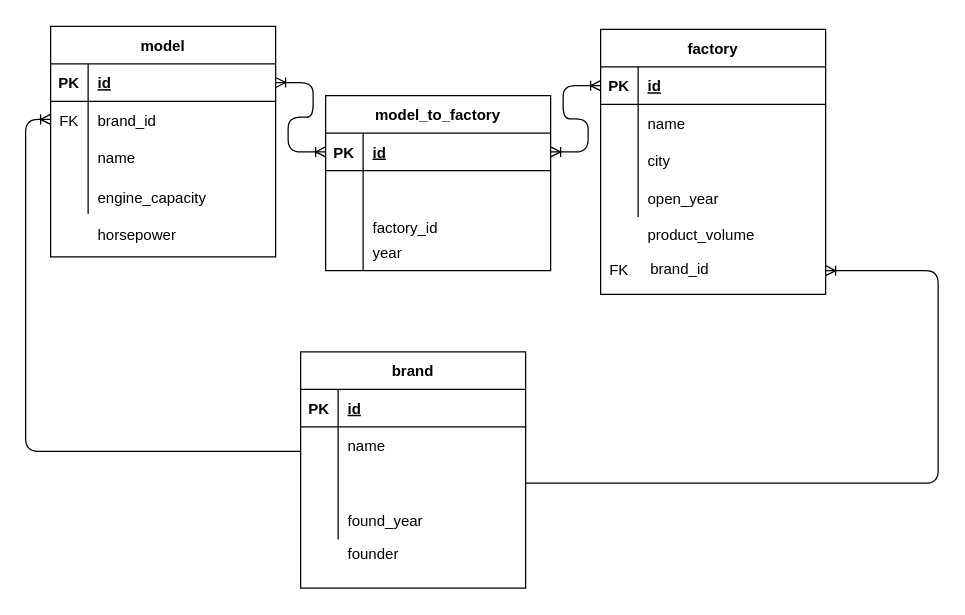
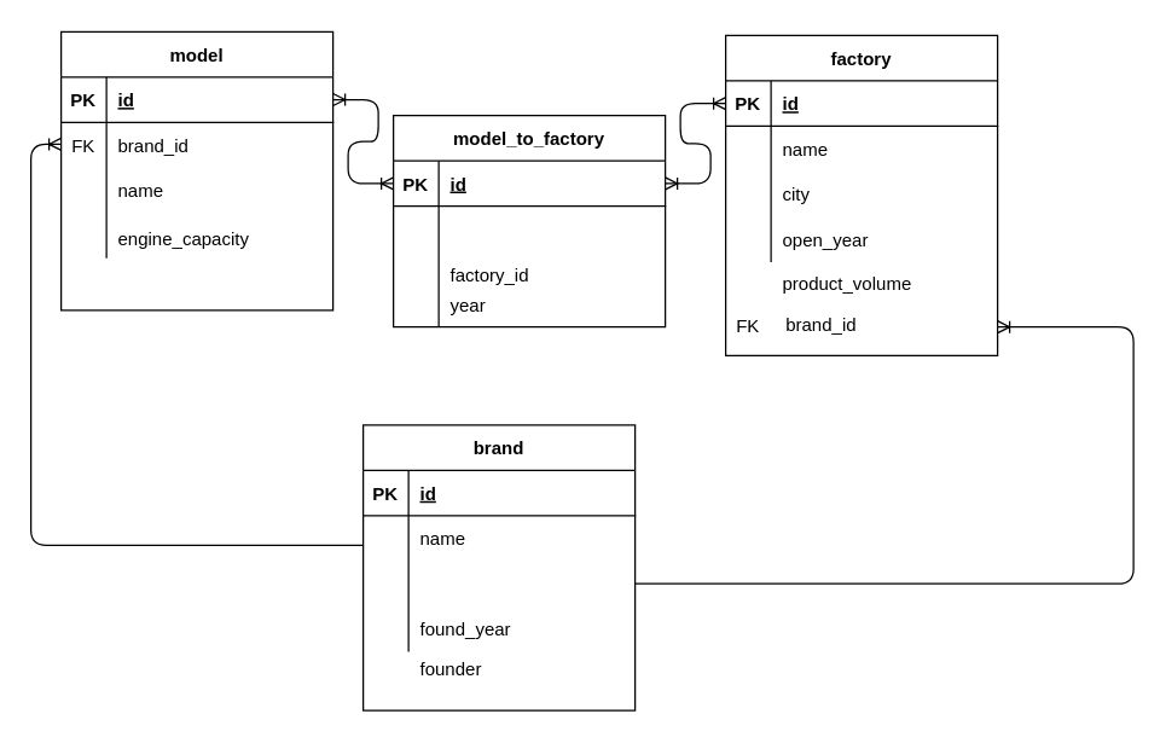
  <mxCell id="0" />
  <mxCell id="1" parent="0" />
  <mxCell id="2" value="brand" style="shape=table;startSize=30;container=1;collapsible=1;childLayout=tableLayout;fixedRows=1;rowLines=0;fontStyle=1;align=center;resizeLast=1;" parent="1" vertex="1"><mxGeometry x="240" y="281" width="180" height="189" as="geometry" /></mxCell>
  <mxCell id="3" value="" style="shape=partialRectangle;collapsible=0;dropTarget=0;pointerEvents=0;fillColor=none;top=0;left=0;bottom=1;right=0;points=[[0,0.5],[1,0.5]];portConstraint=eastwest;" parent="2" vertex="1"><mxGeometry y="30" width="180" height="30" as="geometry" /></mxCell>
  <mxCell id="4" value="PK" style="shape=partialRectangle;connectable=0;fillColor=none;top=0;left=0;bottom=0;right=0;fontStyle=1;overflow=hidden;" parent="3" vertex="1"><mxGeometry width="30" height="30" as="geometry"><mxRectangle width="30" height="30" as="alternateBounds" /></mxGeometry></mxCell>
  <mxCell id="5" value="id" style="shape=partialRectangle;connectable=0;fillColor=none;top=0;left=0;bottom=0;right=0;align=left;spacingLeft=6;fontStyle=5;overflow=hidden;" parent="3" vertex="1"><mxGeometry x="30" width="150" height="30" as="geometry"><mxRectangle width="150" height="30" as="alternateBounds" /></mxGeometry></mxCell>
  <mxCell id="6" value="" style="shape=partialRectangle;collapsible=0;dropTarget=0;pointerEvents=0;fillColor=none;top=0;left=0;bottom=0;right=0;points=[[0,0.5],[1,0.5]];portConstraint=eastwest;" parent="2" vertex="1"><mxGeometry y="60" width="180" height="30" as="geometry" /></mxCell>
  <mxCell id="7" value="" style="shape=partialRectangle;connectable=0;fillColor=none;top=0;left=0;bottom=0;right=0;editable=1;overflow=hidden;" parent="6" vertex="1"><mxGeometry width="30" height="30" as="geometry"><mxRectangle width="30" height="30" as="alternateBounds" /></mxGeometry></mxCell>
  <mxCell id="8" value="name" style="shape=partialRectangle;connectable=0;fillColor=none;top=0;left=0;bottom=0;right=0;align=left;spacingLeft=6;overflow=hidden;" parent="6" vertex="1"><mxGeometry x="30" width="150" height="30" as="geometry"><mxRectangle width="150" height="30" as="alternateBounds" /></mxGeometry></mxCell>
  <mxCell id="9" value="" style="shape=partialRectangle;collapsible=0;dropTarget=0;pointerEvents=0;fillColor=none;top=0;left=0;bottom=0;right=0;points=[[0,0.5],[1,0.5]];portConstraint=eastwest;" parent="2" vertex="1"><mxGeometry y="90" width="180" height="30" as="geometry" /></mxCell>
  <mxCell id="10" value="" style="shape=partialRectangle;connectable=0;fillColor=none;top=0;left=0;bottom=0;right=0;editable=1;overflow=hidden;" parent="9" vertex="1"><mxGeometry width="30" height="30" as="geometry"><mxRectangle width="30" height="30" as="alternateBounds" /></mxGeometry></mxCell>
  <mxCell id="11" value="" style="shape=partialRectangle;collapsible=0;dropTarget=0;pointerEvents=0;fillColor=none;top=0;left=0;bottom=0;right=0;points=[[0,0.5],[1,0.5]];portConstraint=eastwest;" parent="2" vertex="1"><mxGeometry y="120" width="180" height="30" as="geometry" /></mxCell>
  <mxCell id="12" value="" style="shape=partialRectangle;connectable=0;fillColor=none;top=0;left=0;bottom=0;right=0;editable=1;overflow=hidden;" parent="11" vertex="1"><mxGeometry width="30" height="30" as="geometry"><mxRectangle width="30" height="30" as="alternateBounds" /></mxGeometry></mxCell>
  <mxCell id="13" value="found_year" style="shape=partialRectangle;connectable=0;fillColor=none;top=0;left=0;bottom=0;right=0;align=left;spacingLeft=6;overflow=hidden;" parent="11" vertex="1"><mxGeometry x="30" width="150" height="30" as="geometry"><mxRectangle width="150" height="30" as="alternateBounds" /></mxGeometry></mxCell>
  <mxCell id="14" value="factory" style="shape=table;startSize=30;container=1;collapsible=1;childLayout=tableLayout;fixedRows=1;rowLines=0;fontStyle=1;align=center;resizeLast=1;" parent="1" vertex="1"><mxGeometry x="480" y="23" width="180" height="212" as="geometry" /></mxCell>
  <mxCell id="15" value="" style="shape=partialRectangle;collapsible=0;dropTarget=0;pointerEvents=0;fillColor=none;top=0;left=0;bottom=1;right=0;points=[[0,0.5],[1,0.5]];portConstraint=eastwest;" parent="14" vertex="1"><mxGeometry y="30" width="180" height="30" as="geometry" /></mxCell>
  <mxCell id="16" value="PK" style="shape=partialRectangle;connectable=0;fillColor=none;top=0;left=0;bottom=0;right=0;fontStyle=1;overflow=hidden;" parent="15" vertex="1"><mxGeometry width="30" height="30" as="geometry"><mxRectangle width="30" height="30" as="alternateBounds" /></mxGeometry></mxCell>
  <mxCell id="17" value="id" style="shape=partialRectangle;connectable=0;fillColor=none;top=0;left=0;bottom=0;right=0;align=left;spacingLeft=6;fontStyle=5;overflow=hidden;" parent="15" vertex="1"><mxGeometry x="30" width="150" height="30" as="geometry"><mxRectangle width="150" height="30" as="alternateBounds" /></mxGeometry></mxCell>
  <mxCell id="18" value="" style="shape=partialRectangle;collapsible=0;dropTarget=0;pointerEvents=0;fillColor=none;top=0;left=0;bottom=0;right=0;points=[[0,0.5],[1,0.5]];portConstraint=eastwest;" parent="14" vertex="1"><mxGeometry y="60" width="180" height="30" as="geometry" /></mxCell>
  <mxCell id="19" value="" style="shape=partialRectangle;connectable=0;fillColor=none;top=0;left=0;bottom=0;right=0;editable=1;overflow=hidden;" parent="18" vertex="1"><mxGeometry width="30" height="30" as="geometry"><mxRectangle width="30" height="30" as="alternateBounds" /></mxGeometry></mxCell>
  <mxCell id="20" value="name" style="shape=partialRectangle;connectable=0;fillColor=none;top=0;left=0;bottom=0;right=0;align=left;spacingLeft=6;overflow=hidden;" parent="18" vertex="1"><mxGeometry x="30" width="150" height="30" as="geometry"><mxRectangle width="150" height="30" as="alternateBounds" /></mxGeometry></mxCell>
  <mxCell id="21" value="" style="shape=partialRectangle;collapsible=0;dropTarget=0;pointerEvents=0;fillColor=none;top=0;left=0;bottom=0;right=0;points=[[0,0.5],[1,0.5]];portConstraint=eastwest;" parent="14" vertex="1"><mxGeometry y="90" width="180" height="30" as="geometry" /></mxCell>
  <mxCell id="22" value="" style="shape=partialRectangle;connectable=0;fillColor=none;top=0;left=0;bottom=0;right=0;editable=1;overflow=hidden;" parent="21" vertex="1"><mxGeometry width="30" height="30" as="geometry"><mxRectangle width="30" height="30" as="alternateBounds" /></mxGeometry></mxCell>
  <mxCell id="23" value="city" style="shape=partialRectangle;connectable=0;fillColor=none;top=0;left=0;bottom=0;right=0;align=left;spacingLeft=6;overflow=hidden;" parent="21" vertex="1"><mxGeometry x="30" width="150" height="30" as="geometry"><mxRectangle width="150" height="30" as="alternateBounds" /></mxGeometry></mxCell>
  <mxCell id="24" value="" style="shape=partialRectangle;collapsible=0;dropTarget=0;pointerEvents=0;fillColor=none;top=0;left=0;bottom=0;right=0;points=[[0,0.5],[1,0.5]];portConstraint=eastwest;" parent="14" vertex="1"><mxGeometry y="120" width="180" height="30" as="geometry" /></mxCell>
  <mxCell id="25" value="" style="shape=partialRectangle;connectable=0;fillColor=none;top=0;left=0;bottom=0;right=0;editable=1;overflow=hidden;" parent="24" vertex="1"><mxGeometry width="30" height="30" as="geometry"><mxRectangle width="30" height="30" as="alternateBounds" /></mxGeometry></mxCell>
  <mxCell id="26" value="open_year" style="shape=partialRectangle;connectable=0;fillColor=none;top=0;left=0;bottom=0;right=0;align=left;spacingLeft=6;overflow=hidden;" parent="24" vertex="1"><mxGeometry x="30" width="150" height="30" as="geometry"><mxRectangle width="150" height="30" as="alternateBounds" /></mxGeometry></mxCell>
  <mxCell id="27" value="model" style="shape=table;startSize=30;container=1;collapsible=1;childLayout=tableLayout;fixedRows=1;rowLines=0;fontStyle=1;align=center;resizeLast=1;" parent="1" vertex="1"><mxGeometry x="40" y="20.5" width="180" height="184.5" as="geometry" /></mxCell>
  <mxCell id="28" value="" style="shape=partialRectangle;collapsible=0;dropTarget=0;pointerEvents=0;fillColor=none;top=0;left=0;bottom=1;right=0;points=[[0,0.5],[1,0.5]];portConstraint=eastwest;" parent="27" vertex="1"><mxGeometry y="30" width="180" height="30" as="geometry" /></mxCell>
  <mxCell id="29" value="PK" style="shape=partialRectangle;connectable=0;fillColor=none;top=0;left=0;bottom=0;right=0;fontStyle=1;overflow=hidden;" parent="28" vertex="1"><mxGeometry width="30" height="30" as="geometry"><mxRectangle width="30" height="30" as="alternateBounds" /></mxGeometry></mxCell>
  <mxCell id="30" value="id" style="shape=partialRectangle;connectable=0;fillColor=none;top=0;left=0;bottom=0;right=0;align=left;spacingLeft=6;fontStyle=5;overflow=hidden;" parent="28" vertex="1"><mxGeometry x="30" width="150" height="30" as="geometry"><mxRectangle width="150" height="30" as="alternateBounds" /></mxGeometry></mxCell>
  <mxCell id="31" value="" style="shape=partialRectangle;collapsible=0;dropTarget=0;pointerEvents=0;fillColor=none;top=0;left=0;bottom=0;right=0;points=[[0,0.5],[1,0.5]];portConstraint=eastwest;" parent="27" vertex="1"><mxGeometry y="60" width="180" height="30" as="geometry" /></mxCell>
  <mxCell id="32" value="FK" style="shape=partialRectangle;connectable=0;fillColor=none;top=0;left=0;bottom=0;right=0;editable=1;overflow=hidden;" parent="31" vertex="1"><mxGeometry width="30" height="30" as="geometry"><mxRectangle width="30" height="30" as="alternateBounds" /></mxGeometry></mxCell>
  <mxCell id="33" value="brand_id" style="shape=partialRectangle;connectable=0;fillColor=none;top=0;left=0;bottom=0;right=0;align=left;spacingLeft=6;overflow=hidden;" parent="31" vertex="1"><mxGeometry x="30" width="150" height="30" as="geometry"><mxRectangle width="150" height="30" as="alternateBounds" /></mxGeometry></mxCell>
  <mxCell id="34" value="" style="shape=partialRectangle;collapsible=0;dropTarget=0;pointerEvents=0;fillColor=none;top=0;left=0;bottom=0;right=0;points=[[0,0.5],[1,0.5]];portConstraint=eastwest;" parent="27" vertex="1"><mxGeometry y="90" width="180" height="30" as="geometry" /></mxCell>
  <mxCell id="35" value="" style="shape=partialRectangle;connectable=0;fillColor=none;top=0;left=0;bottom=0;right=0;editable=1;overflow=hidden;" parent="34" vertex="1"><mxGeometry width="30" height="30" as="geometry"><mxRectangle width="30" height="30" as="alternateBounds" /></mxGeometry></mxCell>
  <mxCell id="36" value="name" style="shape=partialRectangle;connectable=0;fillColor=none;top=0;left=0;bottom=0;right=0;align=left;spacingLeft=6;overflow=hidden;" parent="34" vertex="1"><mxGeometry x="30" width="150" height="30" as="geometry"><mxRectangle width="150" height="30" as="alternateBounds" /></mxGeometry></mxCell>
  <mxCell id="37" value="" style="shape=partialRectangle;collapsible=0;dropTarget=0;pointerEvents=0;fillColor=none;top=0;left=0;bottom=0;right=0;points=[[0,0.5],[1,0.5]];portConstraint=eastwest;" parent="27" vertex="1"><mxGeometry y="120" width="180" height="30" as="geometry" /></mxCell>
  <mxCell id="38" value="" style="shape=partialRectangle;connectable=0;fillColor=none;top=0;left=0;bottom=0;right=0;editable=1;overflow=hidden;" parent="37" vertex="1"><mxGeometry width="30" height="30" as="geometry"><mxRectangle width="30" height="30" as="alternateBounds" /></mxGeometry></mxCell>
  <mxCell id="39" value="" style="shape=partialRectangle;connectable=0;fillColor=none;top=0;left=0;bottom=0;right=0;align=left;spacingLeft=6;overflow=hidden;" parent="37" vertex="1"><mxGeometry x="30" width="150" height="30" as="geometry"><mxRectangle width="150" height="30" as="alternateBounds" /></mxGeometry></mxCell>
  <mxCell id="40" value="model_to_factory" style="shape=table;startSize=30;container=1;collapsible=1;childLayout=tableLayout;fixedRows=1;rowLines=0;fontStyle=1;align=center;resizeLast=1;" parent="1" vertex="1"><mxGeometry x="260" y="76" width="180" height="140" as="geometry" /></mxCell>
  <mxCell id="41" value="" style="shape=partialRectangle;collapsible=0;dropTarget=0;pointerEvents=0;fillColor=none;top=0;left=0;bottom=1;right=0;points=[[0,0.5],[1,0.5]];portConstraint=eastwest;" parent="40" vertex="1"><mxGeometry y="30" width="180" height="30" as="geometry" /></mxCell>
  <mxCell id="42" value="PK" style="shape=partialRectangle;connectable=0;fillColor=none;top=0;left=0;bottom=0;right=0;fontStyle=1;overflow=hidden;" parent="41" vertex="1"><mxGeometry width="30" height="30" as="geometry"><mxRectangle width="30" height="30" as="alternateBounds" /></mxGeometry></mxCell>
  <mxCell id="43" value="id" style="shape=partialRectangle;connectable=0;fillColor=none;top=0;left=0;bottom=0;right=0;align=left;spacingLeft=6;fontStyle=5;overflow=hidden;" parent="41" vertex="1"><mxGeometry x="30" width="150" height="30" as="geometry"><mxRectangle width="150" height="30" as="alternateBounds" /></mxGeometry></mxCell>
  <mxCell id="44" value="" style="shape=partialRectangle;collapsible=0;dropTarget=0;pointerEvents=0;fillColor=none;top=0;left=0;bottom=0;right=0;points=[[0,0.5],[1,0.5]];portConstraint=eastwest;" parent="40" vertex="1"><mxGeometry y="60" width="180" height="30" as="geometry" /></mxCell>
  <mxCell id="45" value="" style="shape=partialRectangle;connectable=0;fillColor=none;top=0;left=0;bottom=0;right=0;editable=1;overflow=hidden;" parent="44" vertex="1"><mxGeometry width="30" height="30" as="geometry"><mxRectangle width="30" height="30" as="alternateBounds" /></mxGeometry></mxCell>
  <mxCell id="46" value="" style="shape=partialRectangle;collapsible=0;dropTarget=0;pointerEvents=0;fillColor=none;top=0;left=0;bottom=0;right=0;points=[[0,0.5],[1,0.5]];portConstraint=eastwest;" parent="40" vertex="1"><mxGeometry y="90" width="180" height="30" as="geometry" /></mxCell>
  <mxCell id="47" value="" style="shape=partialRectangle;connectable=0;fillColor=none;top=0;left=0;bottom=0;right=0;editable=1;overflow=hidden;" parent="46" vertex="1"><mxGeometry width="30" height="30" as="geometry"><mxRectangle width="30" height="30" as="alternateBounds" /></mxGeometry></mxCell>
  <mxCell id="48" value="factory_id" style="shape=partialRectangle;connectable=0;fillColor=none;top=0;left=0;bottom=0;right=0;align=left;spacingLeft=6;overflow=hidden;" parent="46" vertex="1"><mxGeometry x="30" width="150" height="30" as="geometry"><mxRectangle width="150" height="30" as="alternateBounds" /></mxGeometry></mxCell>
  <mxCell id="49" value="" style="shape=partialRectangle;collapsible=0;dropTarget=0;pointerEvents=0;fillColor=none;top=0;left=0;bottom=0;right=0;points=[[0,0.5],[1,0.5]];portConstraint=eastwest;" parent="40" vertex="1"><mxGeometry y="120" width="180" height="20" as="geometry" /></mxCell>
  <mxCell id="50" value="" style="shape=partialRectangle;connectable=0;fillColor=none;top=0;left=0;bottom=0;right=0;editable=1;overflow=hidden;" parent="49" vertex="1"><mxGeometry width="30" height="20" as="geometry"><mxRectangle width="30" height="20" as="alternateBounds" /></mxGeometry></mxCell>
  <mxCell id="51" value="" style="shape=partialRectangle;connectable=0;fillColor=none;top=0;left=0;bottom=0;right=0;align=left;spacingLeft=6;overflow=hidden;" parent="49" vertex="1"><mxGeometry x="30" width="150" height="20" as="geometry"><mxRectangle width="150" height="20" as="alternateBounds" /></mxGeometry></mxCell>
  <mxCell id="52" value="" style="edgeStyle=entityRelationEdgeStyle;fontSize=12;html=1;endArrow=ERoneToMany;startArrow=ERoneToMany;entryX=1;entryY=0.5;entryDx=0;entryDy=0;exitX=0;exitY=0.5;exitDx=0;exitDy=0;" parent="1" source="41" target="28" edge="1"><mxGeometry width="100" height="100" relative="1" as="geometry"><mxPoint x="140" y="775" as="sourcePoint" /><mxPoint x="240" y="675" as="targetPoint" /></mxGeometry></mxCell>
- <mxCell id="53" value="horsepower" style="shape=partialRectangle;connectable=0;fillColor=none;top=0;left=0;bottom=0;right=0;align=left;spacingLeft=6;overflow=hidden;" parent="1" vertex="1"><mxGeometry x="70" y="172" width="150" height="30" as="geometry" /></mxCell>
  <mxCell id="54" value="" style="edgeStyle=entityRelationEdgeStyle;fontSize=12;html=1;endArrow=ERoneToMany;startArrow=ERoneToMany;entryX=0;entryY=0.5;entryDx=0;entryDy=0;exitX=1;exitY=0.5;exitDx=0;exitDy=0;" parent="1" source="41" target="15" edge="1"><mxGeometry width="100" height="100" relative="1" as="geometry"><mxPoint x="270" y="131" as="sourcePoint" /><mxPoint x="230" y="80" as="targetPoint" /></mxGeometry></mxCell>
  <mxCell id="55" value="product_volume" style="shape=partialRectangle;connectable=0;fillColor=none;top=0;left=0;bottom=0;right=0;align=left;spacingLeft=6;overflow=hidden;" parent="1" vertex="1"><mxGeometry x="510" y="172" width="150" height="30" as="geometry" /></mxCell>
  <mxCell id="56" value="founder" style="shape=partialRectangle;connectable=0;fillColor=none;top=0;left=0;bottom=0;right=0;align=left;spacingLeft=6;overflow=hidden;" parent="1" vertex="1"><mxGeometry x="270" y="427" width="150" height="30" as="geometry" /></mxCell>
  <mxCell id="57" value="engine_capacity" style="shape=partialRectangle;connectable=0;fillColor=none;top=0;left=0;bottom=0;right=0;align=left;spacingLeft=6;overflow=hidden;" parent="1" vertex="1"><mxGeometry x="70" y="142" width="150" height="30" as="geometry" /></mxCell>
  <mxCell id="58" value="" style="edgeStyle=orthogonalEdgeStyle;fontSize=12;html=1;endArrow=ERoneToMany;startArrow=none;endFill=0;startFill=0;" parent="1" edge="1"><mxGeometry width="100" height="100" relative="1" as="geometry"><mxPoint x="240" y="360.5" as="sourcePoint" /><mxPoint x="40" y="95" as="targetPoint" /><Array as="points"><mxPoint x="240" y="360.5" /><mxPoint x="20" y="360.5" /><mxPoint x="20" y="95.5" /></Array></mxGeometry></mxCell>
  <mxCell id="59" value="year" style="shape=partialRectangle;connectable=0;fillColor=none;top=0;left=0;bottom=0;right=0;align=left;spacingLeft=6;overflow=hidden;" parent="1" vertex="1"><mxGeometry x="290" y="186" width="150" height="30" as="geometry"><mxRectangle width="150" height="30" as="alternateBounds" /></mxGeometry></mxCell>
  <mxCell id="60" value="brand_id" style="text;html=1;align=center;verticalAlign=middle;resizable=0;points=[];autosize=1;strokeColor=none;" parent="1" vertex="1"><mxGeometry x="513" y="205" width="60" height="20" as="geometry" /></mxCell>
  <mxCell id="61" value="" style="edgeStyle=orthogonalEdgeStyle;fontSize=12;html=1;endArrow=ERoneToMany;startArrow=none;endFill=0;startFill=0;entryX=1;entryY=0.5;entryDx=0;entryDy=0;exitX=1;exitY=0.5;exitDx=0;exitDy=0;" parent="1" source="9" edge="1"><mxGeometry width="100" height="100" relative="1" as="geometry"><mxPoint x="420" y="455" as="sourcePoint" /><mxPoint x="660" y="216" as="targetPoint" /><Array as="points"><mxPoint x="750" y="386" /><mxPoint x="750" y="216" /></Array></mxGeometry></mxCell>
  <mxCell id="62" value="FK" style="shape=partialRectangle;connectable=0;fillColor=none;top=0;left=0;bottom=0;right=0;editable=1;overflow=hidden;" parent="1" vertex="1"><mxGeometry x="480" y="200" width="30" height="30" as="geometry"><mxRectangle width="30" height="30" as="alternateBounds" /></mxGeometry></mxCell>
